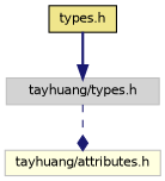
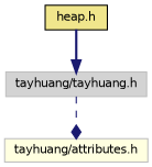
  digraph {
    node [color=grey75 fontname=Helvetica fontsize=10 shape=record style=filled]
    edge [color=midnightblue fontname=Helvetica fontsize=10 labelfontname=Helvetica labelfontsize=10]
-   n1 [color=black fillcolor=khaki fontcolor=black height=0.2 label="types.h" width=0.4]
-   n2 [fillcolor=lightgrey height=0.2 label="tayhuang/types.h" width=0.4]
+   n1 [color=black fillcolor=khaki fontcolor=black height=0.2 label="heap.h" width=0.4]
+   n2 [fillcolor=lightgrey height=0.2 label="tayhuang/tayhuang.h" width=0.4]
    n3 [fillcolor=lightyellow height=0.2 label="tayhuang/attributes.h" width=0.4]
    n1 -> n2 [arrowhead=normal style=bold]
    n2 -> n3 [arrowhead=diamond style=dashed]
  }
